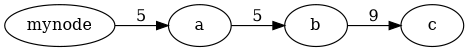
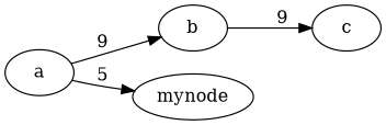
  digraph {
    rankdir=LR
    n1 [label=a]
    n2 [label=b]
    n3 [label=c]
    n4 [label=mynode]
-   n1 -> n2 [label=5]
+   n1 -> n2 [label=9]
    n2 -> n3 [label=9]
-   n4 -> n1 [label=5]
+   n1 -> n4 [label=5]
  }
